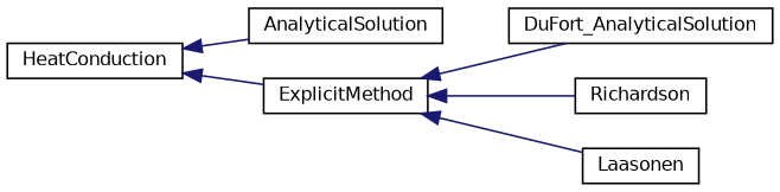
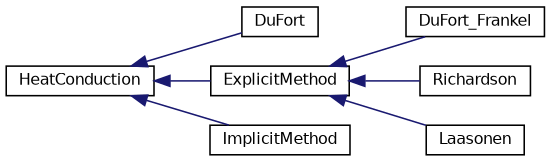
  digraph {
    rankdir=LR
    node [color=black fillcolor=white fontname=Helvetica fontsize=10 shape=record style=filled]
    edge [color=midnightblue dir=back fontname=Helvetica fontsize=10 labelfontname=Helvetica labelfontsize=10 style=solid]
    n1 [height=0.2 label=HeatConduction width=0.4]
-   n2 [height=0.2 label=AnalyticalSolution width=0.4]
+   n2 [height=0.2 label=DuFort width=0.4]
    n3 [height=0.2 label=ExplicitMethod width=0.4]
-   n5 [height=0.2 label=DuFort_AnalyticalSolution width=0.4]
+   n4 [height=0.2 label=ImplicitMethod width=0.4]
+   n5 [height=0.2 label=DuFort_Frankel width=0.4]
    n6 [height=0.2 label=Richardson width=0.4]
    n7 [height=0.2 label=Laasonen width=0.4]
    n1 -> n2
    n1 -> n3
+   n1 -> n4
    n3 -> n5
    n3 -> n6
    n3 -> n7
  }
